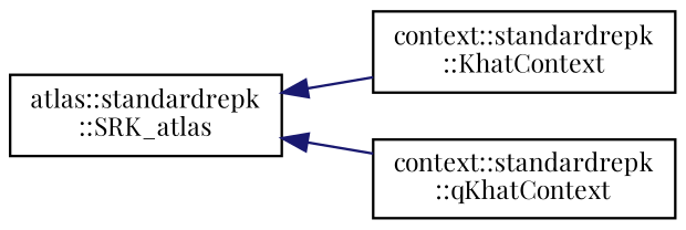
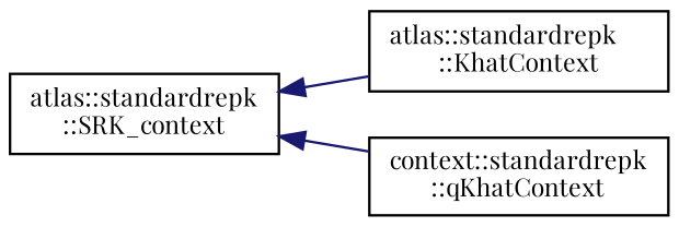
  digraph {
    fontname="Playfair Display"
    rankdir=LR
    node [color=black fillcolor=white fontname="Playfair Display" fontsize=10 shape=record style=filled]
    edge [color=midnightblue dir=back fontname="Playfair Display" fontsize=10 labelfontname=Helvetica labelfontsize=10 style=solid]
-   n1 [height=0.2 label="atlas::standardrepk\l::SRK_atlas" width=0.4]
-   n2 [height=0.2 label="context::standardrepk\l::KhatContext" width=0.4]
+   n1 [height=0.2 label="atlas::standardrepk\l::SRK_context" width=0.4]
+   n2 [height=0.2 label="atlas::standardrepk\l::KhatContext" width=0.4]
    n3 [height=0.2 label="context::standardrepk\l::qKhatContext" width=0.4]
    n1 -> n2
    n1 -> n3
  }
